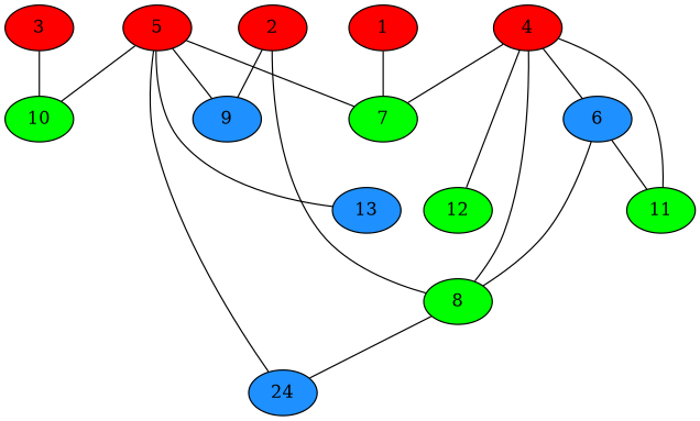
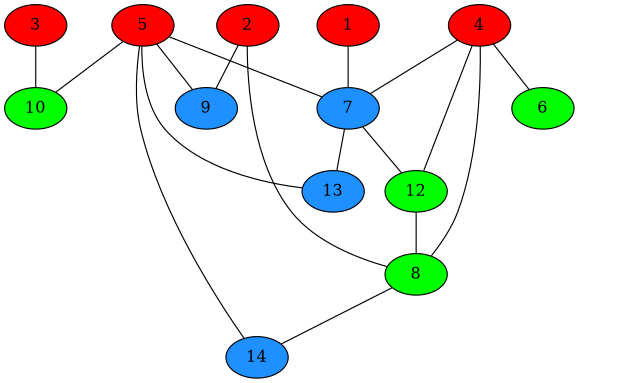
  graph {
    node [fillcolor=dodgerblue1 style=filled]
-   7 [fillcolor=green]
+   7
    1 [fillcolor=red]
    12 [fillcolor=green]
    13
    8 [fillcolor=green]
    2 [fillcolor=red]
    9
-   14 [label=24]
+   14
    10 [fillcolor=green]
    3 [fillcolor=red]
    4 [fillcolor=red]
-   6
-   11 [fillcolor=green]
+   6 [fillcolor=green]
    5 [fillcolor=red]
+   7 -- 12
+   7 -- 13
    1 -- 7
    8 -- 14
    2 -- 8
    2 -- 9
    3 -- 10
    4 -- 7
    4 -- 12
    4 -- 8
    4 -- 6
-   4 -- 11
-   6 -- 8
-   6 -- 11
+   12 -- 8
    5 -- 7
    5 -- 13
    5 -- 9
    5 -- 14
    5 -- 10
  }
